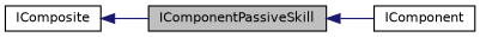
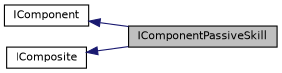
  digraph {
    rankdir=LR
    node [color=black fillcolor=white fontname=Helvetica fontsize=10 shape=record style=filled]
    edge [color=midnightblue dir=back fontname=Helvetica fontsize=10 labelfontname=Helvetica labelfontsize=10 style=solid]
    n1 [fillcolor=grey75 fontcolor=black height=0.2 label=IComponentPassiveSkill width=0.4]
    n2 [height=0.2 label=IComponent width=0.4]
    n3 [height=0.2 label=IComposite width=0.4]
-   n1 -> n2
+   n2 -> n1
    n3 -> n1
  }
